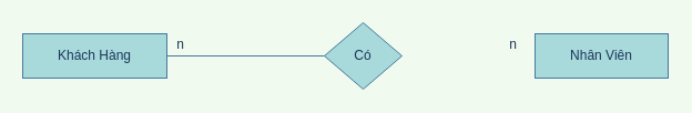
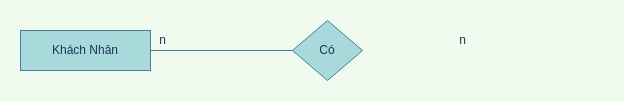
  <mxCell id="0" />
  <mxCell id="1" parent="0" />
- <mxCell id="2" value="Khách Hàng" style="rounded=0;whiteSpace=wrap;html=1;sketch=0;strokeColor=#457B9D;fillColor=#A8DADC;fontColor=#1D3557;" vertex="1" parent="1"><mxGeometry x="20" y="30" width="130" height="40" as="geometry" /></mxCell>
- <mxCell id="3" value="Nhân Viên" style="rounded=0;whiteSpace=wrap;html=1;sketch=0;strokeColor=#457B9D;fillColor=#A8DADC;fontColor=#1D3557;" vertex="1" parent="1"><mxGeometry x="482" y="30" width="120" height="40" as="geometry" /></mxCell>
+ <mxCell id="2" value="Khách Nhân" style="rounded=0;whiteSpace=wrap;html=1;sketch=0;strokeColor=#457B9D;fillColor=#A8DADC;fontColor=#1D3557;" vertex="1" parent="1"><mxGeometry x="20" y="30" width="130" height="40" as="geometry" /></mxCell>
  <mxCell id="4" value="" style="endArrow=none;html=1;strokeColor=#457B9D;fillColor=#A8DADC;fontColor=#1D3557;exitX=1;exitY=0.5;exitDx=0;exitDy=0;" edge="1" parent="1" source="2"><mxGeometry width="50" height="50" relative="1" as="geometry"><mxPoint x="302" y="180" as="sourcePoint" /><mxPoint x="302" y="50" as="targetPoint" /></mxGeometry></mxCell>
  <mxCell id="5" value="Có" style="rhombus;whiteSpace=wrap;html=1;rounded=0;sketch=0;strokeColor=#457B9D;fillColor=#A8DADC;fontColor=#1D3557;" vertex="1" parent="1"><mxGeometry x="292" y="20" width="70" height="60" as="geometry" /></mxCell>
  <mxCell id="6" value="n" style="text;html=1;align=center;verticalAlign=middle;resizable=0;points=[];autosize=1;fontColor=#1D3557;" vertex="1" parent="1"><mxGeometry x="452" y="30" width="20" height="20" as="geometry" /></mxCell>
  <mxCell id="7" value="n" style="text;html=1;align=center;verticalAlign=middle;resizable=0;points=[];autosize=1;fontColor=#1D3557;" vertex="1" parent="1"><mxGeometry x="152" y="30" width="20" height="20" as="geometry" /></mxCell>
